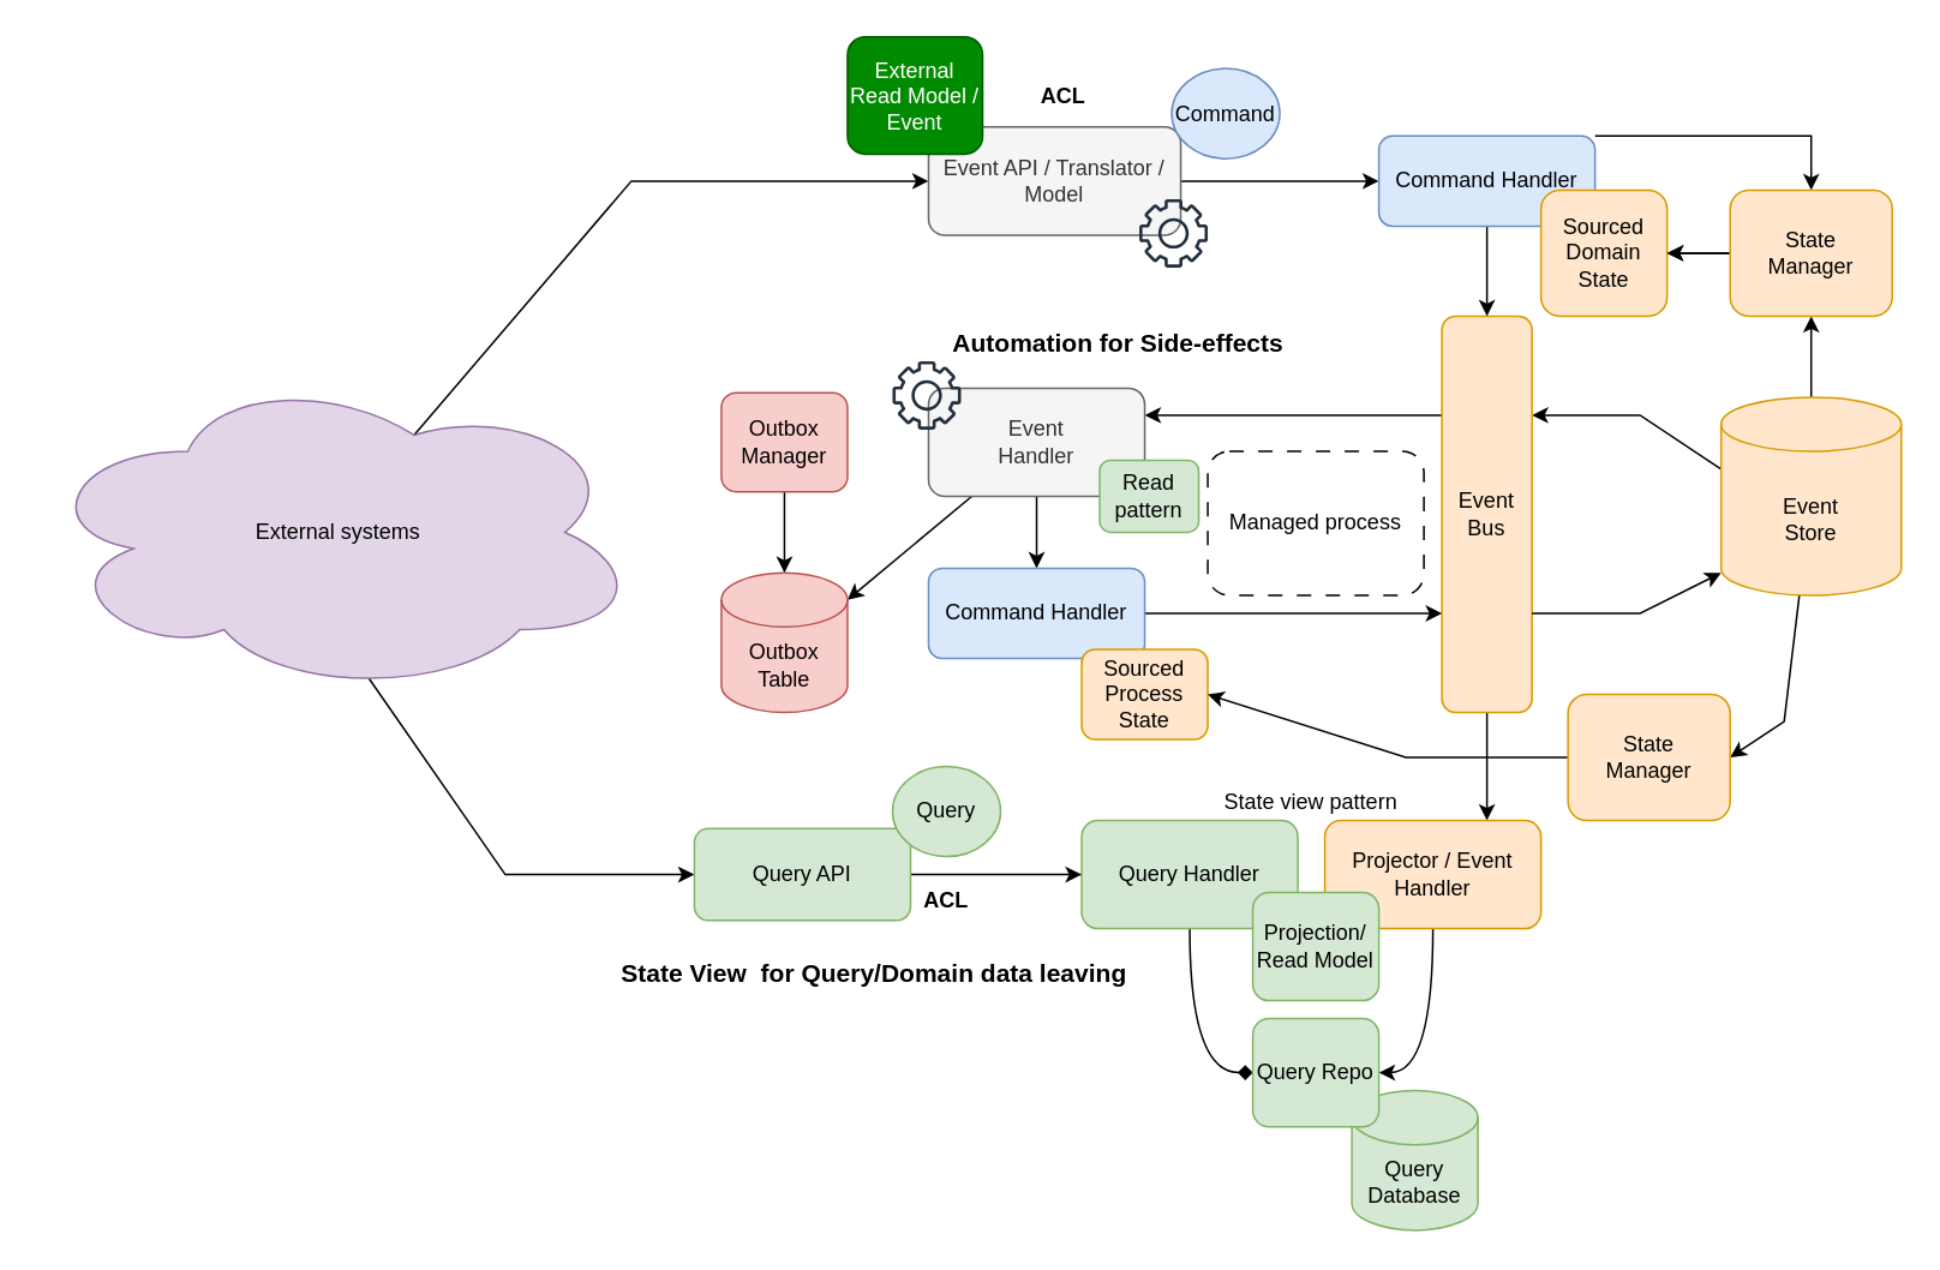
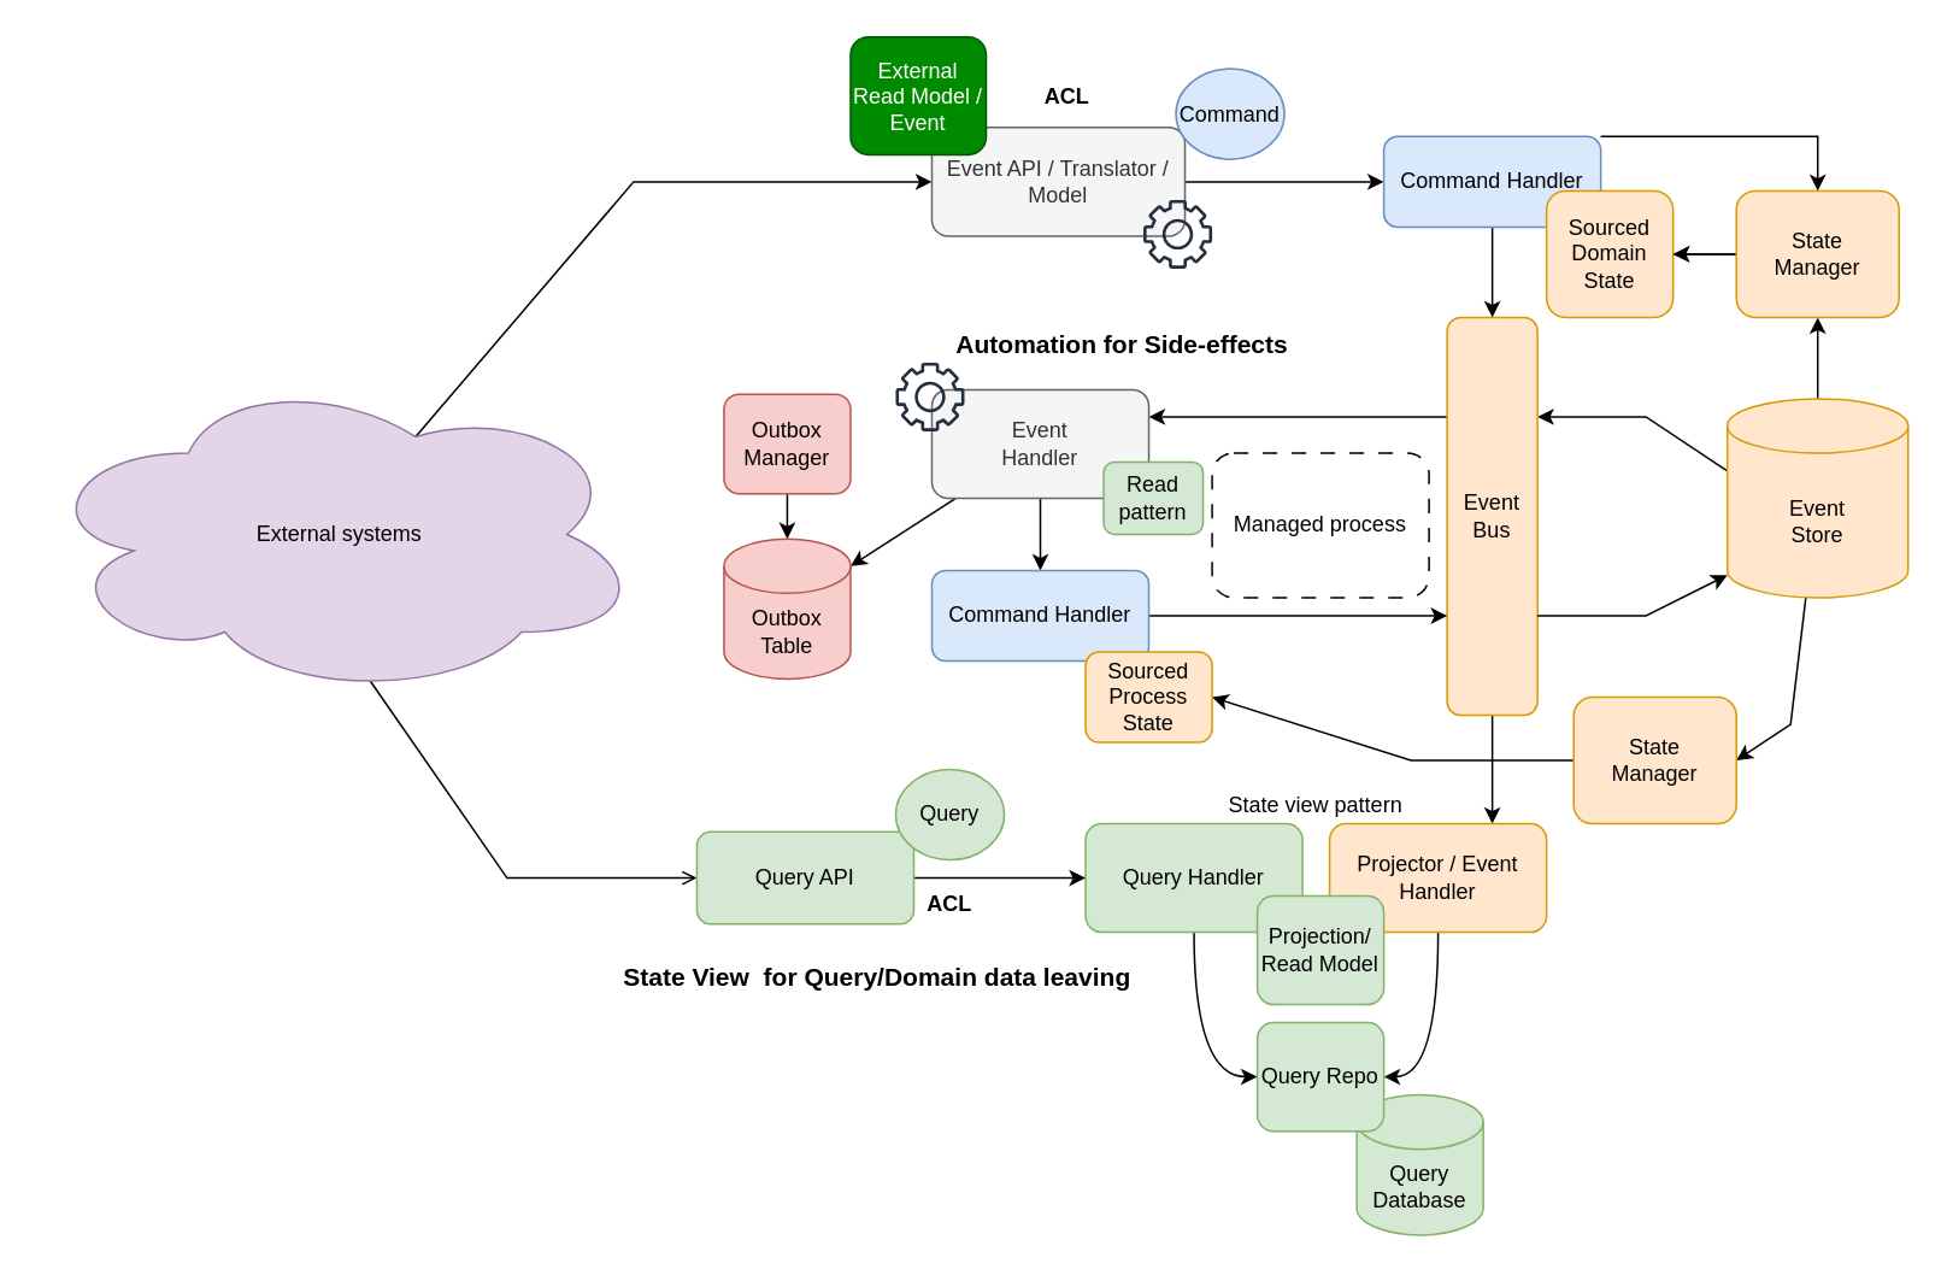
  <mxCell id="0" />
  <mxCell id="1" parent="0" />
  <mxCell id="2" style="rounded=0;orthogonalLoop=1;jettySize=auto;html=1;entryX=0.5;entryY=1;entryDx=0;entryDy=0;" edge="1" parent="1" source="5" target="27"><mxGeometry relative="1" as="geometry" /></mxCell>
  <mxCell id="3" style="rounded=0;orthogonalLoop=1;jettySize=auto;html=1;exitX=0;exitY=0;exitDx=0;exitDy=40;exitPerimeter=0;entryX=1;entryY=0.25;entryDx=0;entryDy=0;" edge="1" parent="1" source="5" target="8"><mxGeometry relative="1" as="geometry"><Array as="points"><mxPoint x="910" y="230" /></Array></mxGeometry></mxCell>
  <mxCell id="4" style="rounded=0;orthogonalLoop=1;jettySize=auto;html=1;entryX=1;entryY=0.5;entryDx=0;entryDy=0;" edge="1" parent="1" source="5" target="50"><mxGeometry relative="1" as="geometry"><Array as="points"><mxPoint x="990" y="400" /></Array></mxGeometry></mxCell>
  <mxCell id="5" value="&lt;div&gt;Event&lt;/div&gt;&lt;div&gt;Store&lt;/div&gt;" style="shape=cylinder3;whiteSpace=wrap;html=1;boundedLbl=1;backgroundOutline=1;size=15;fillColor=#ffe6cc;strokeColor=#d79b00;" vertex="1" parent="1"><mxGeometry x="955" y="220" width="100" height="110" as="geometry" /></mxCell>
  <mxCell id="6" style="rounded=0;orthogonalLoop=1;jettySize=auto;html=1;exitX=0;exitY=0.25;exitDx=0;exitDy=0;entryX=1;entryY=0.25;entryDx=0;entryDy=0;" edge="1" parent="1" source="8" target="11"><mxGeometry relative="1" as="geometry" /></mxCell>
  <mxCell id="7" style="edgeStyle=orthogonalEdgeStyle;rounded=0;orthogonalLoop=1;jettySize=auto;html=1;entryX=0.75;entryY=0;entryDx=0;entryDy=0;" edge="1" parent="1" source="8" target="36"><mxGeometry relative="1" as="geometry" /></mxCell>
  <mxCell id="8" value="&lt;div&gt;Event&lt;/div&gt;&lt;div&gt;Bus&lt;/div&gt;" style="rounded=1;whiteSpace=wrap;html=1;fillColor=#ffe6cc;strokeColor=#d79b00;" vertex="1" parent="1"><mxGeometry x="800" y="175" width="50" height="220" as="geometry" /></mxCell>
  <mxCell id="9" style="rounded=0;orthogonalLoop=1;jettySize=auto;html=1;entryX=1;entryY=0;entryDx=0;entryDy=15;entryPerimeter=0;" edge="1" parent="1" source="11" target="32"><mxGeometry relative="1" as="geometry" /></mxCell>
  <mxCell id="10" style="edgeStyle=orthogonalEdgeStyle;rounded=0;orthogonalLoop=1;jettySize=auto;html=1;entryX=0.5;entryY=0;entryDx=0;entryDy=0;" edge="1" parent="1" source="11" target="14"><mxGeometry relative="1" as="geometry" /></mxCell>
  <mxCell id="11" value="&lt;div&gt;Event&lt;/div&gt;&lt;div&gt;Handler&lt;/div&gt;" style="rounded=1;whiteSpace=wrap;html=1;fillColor=#f5f5f5;strokeColor=#666666;fontColor=#333333;" vertex="1" parent="1"><mxGeometry x="515" y="215" width="120" height="60" as="geometry" /></mxCell>
  <mxCell id="12" value="Read pattern" style="rounded=1;whiteSpace=wrap;html=1;fillColor=#d5e8d4;strokeColor=#82b366;" vertex="1" parent="1"><mxGeometry x="610" y="255" width="55" height="40" as="geometry" /></mxCell>
  <mxCell id="13" style="rounded=0;orthogonalLoop=1;jettySize=auto;html=1;entryX=0;entryY=0.75;entryDx=0;entryDy=0;" edge="1" parent="1" source="14" target="8"><mxGeometry relative="1" as="geometry" /></mxCell>
  <mxCell id="14" value="Command Handler" style="rounded=1;whiteSpace=wrap;html=1;fillColor=#dae8fc;strokeColor=#6c8ebf;" vertex="1" parent="1"><mxGeometry x="515" y="315" width="120" height="50" as="geometry" /></mxCell>
  <mxCell id="15" value="Sourced Process State" style="rounded=1;whiteSpace=wrap;html=1;fillColor=#ffe6cc;strokeColor=#d79b00;" vertex="1" parent="1"><mxGeometry x="600" y="360" width="70" height="50" as="geometry" /></mxCell>
  <mxCell id="16" style="rounded=0;orthogonalLoop=1;jettySize=auto;html=1;entryX=0;entryY=0.5;entryDx=0;entryDy=0;exitX=0.625;exitY=0.2;exitDx=0;exitDy=0;exitPerimeter=0;" edge="1" parent="1" source="18" target="20"><mxGeometry relative="1" as="geometry"><Array as="points"><mxPoint x="350" y="100" /></Array></mxGeometry></mxCell>
- <mxCell id="17" style="rounded=0;orthogonalLoop=1;jettySize=auto;html=1;entryX=0;entryY=0.5;entryDx=0;entryDy=0;exitX=0.55;exitY=0.95;exitDx=0;exitDy=0;exitPerimeter=0;" edge="1" parent="1" source="18" target="39"><mxGeometry relative="1" as="geometry"><Array as="points"><mxPoint x="280" y="485" /></Array></mxGeometry></mxCell>
+ <mxCell id="17" style="rounded=0;orthogonalLoop=1;jettySize=auto;html=1;entryX=0;entryY=0.5;entryDx=0;entryDy=0;exitX=0.55;exitY=0.95;exitDx=0;exitDy=0;exitPerimeter=0;endArrow=open;" edge="1" parent="1" source="18" target="39"><mxGeometry relative="1" as="geometry"><Array as="points"><mxPoint x="280" y="485" /></Array></mxGeometry></mxCell>
  <mxCell id="18" value="External systems" style="ellipse;shape=cloud;whiteSpace=wrap;html=1;fillColor=#e1d5e7;strokeColor=#9673a6;" vertex="1" parent="1"><mxGeometry x="20" y="205" width="335" height="180" as="geometry" /></mxCell>
  <mxCell id="19" style="edgeStyle=orthogonalEdgeStyle;rounded=0;orthogonalLoop=1;jettySize=auto;html=1;entryX=0;entryY=0.5;entryDx=0;entryDy=0;curved=1;" edge="1" parent="1" source="20" target="23"><mxGeometry relative="1" as="geometry" /></mxCell>
  <mxCell id="20" value="Event API / Translator / Model" style="rounded=1;whiteSpace=wrap;html=1;fillColor=#f5f5f5;fontColor=#333333;strokeColor=#666666;" vertex="1" parent="1"><mxGeometry x="515" y="70" width="140" height="60" as="geometry" /></mxCell>
  <mxCell id="21" style="edgeStyle=orthogonalEdgeStyle;rounded=0;orthogonalLoop=1;jettySize=auto;html=1;entryX=0.5;entryY=0;entryDx=0;entryDy=0;exitX=0.5;exitY=1;exitDx=0;exitDy=0;curved=1;" edge="1" parent="1" source="23" target="8"><mxGeometry relative="1" as="geometry" /></mxCell>
  <mxCell id="22" style="edgeStyle=orthogonalEdgeStyle;rounded=0;orthogonalLoop=1;jettySize=auto;html=1;entryX=0.5;entryY=0;entryDx=0;entryDy=0;exitX=1;exitY=0;exitDx=0;exitDy=0;" edge="1" parent="1" source="23" target="27"><mxGeometry relative="1" as="geometry"><Array as="points"><mxPoint x="1005" y="75" /></Array></mxGeometry></mxCell>
  <mxCell id="23" value="Command Handler" style="rounded=1;whiteSpace=wrap;html=1;fillColor=#dae8fc;strokeColor=#6c8ebf;" vertex="1" parent="1"><mxGeometry x="765" y="75" width="120" height="50" as="geometry" /></mxCell>
  <mxCell id="24" value="Sourced Domain State" style="rounded=1;whiteSpace=wrap;html=1;fillColor=#ffe6cc;strokeColor=#d79b00;" vertex="1" parent="1"><mxGeometry x="855" y="105" width="70" height="70" as="geometry" /></mxCell>
  <mxCell id="25" style="edgeStyle=orthogonalEdgeStyle;rounded=0;orthogonalLoop=1;jettySize=auto;html=1;entryX=1;entryY=0.5;entryDx=0;entryDy=0;curved=1;" edge="1" parent="1" source="27" target="24"><mxGeometry relative="1" as="geometry" /></mxCell>
  <mxCell id="26" value="" style="edgeStyle=orthogonalEdgeStyle;rounded=0;orthogonalLoop=1;jettySize=auto;html=1;" edge="1" parent="1" source="27" target="24"><mxGeometry relative="1" as="geometry" /></mxCell>
  <mxCell id="27" value="&lt;div&gt;State&lt;/div&gt;&lt;div&gt;Manager&lt;/div&gt;" style="rounded=1;whiteSpace=wrap;html=1;fillColor=#ffe6cc;strokeColor=#d79b00;" vertex="1" parent="1"><mxGeometry x="960" y="105" width="90" height="70" as="geometry" /></mxCell>
  <mxCell id="28" style="rounded=0;orthogonalLoop=1;jettySize=auto;html=1;exitX=1;exitY=0.75;exitDx=0;exitDy=0;entryX=0;entryY=0;entryDx=0;entryDy=97.5;entryPerimeter=0;" edge="1" parent="1" source="8" target="5"><mxGeometry relative="1" as="geometry"><Array as="points"><mxPoint x="910" y="340" /></Array></mxGeometry></mxCell>
  <mxCell id="29" style="edgeStyle=orthogonalEdgeStyle;rounded=0;orthogonalLoop=1;jettySize=auto;html=1;" edge="1" parent="1" source="30" target="32"><mxGeometry relative="1" as="geometry" /></mxCell>
  <mxCell id="30" value="Outbox&lt;br&gt;Manager" style="rounded=1;whiteSpace=wrap;html=1;fillColor=#f8cecc;strokeColor=#b85450;" vertex="1" parent="1"><mxGeometry x="400" y="217.5" width="70" height="55" as="geometry" /></mxCell>
  <mxCell id="31" value="External Read Model / Event" style="rounded=1;whiteSpace=wrap;html=1;fillColor=#008a00;fontColor=#ffffff;strokeColor=#005700;" vertex="1" parent="1"><mxGeometry x="470" y="20" width="75" height="65" as="geometry" /></mxCell>
- <mxCell id="32" value="&lt;div&gt;Outbox&lt;/div&gt;&lt;div&gt;Table&lt;/div&gt;" style="shape=cylinder3;whiteSpace=wrap;html=1;boundedLbl=1;backgroundOutline=1;size=15;fillColor=#f8cecc;strokeColor=#b85450;" vertex="1" parent="1"><mxGeometry x="400" y="317.5" width="70" height="77.5" as="geometry" /></mxCell>
- <mxCell id="33" style="edgeStyle=orthogonalEdgeStyle;rounded=0;orthogonalLoop=1;jettySize=auto;html=1;entryX=0;entryY=0.5;entryDx=0;entryDy=0;curved=1;endArrow=diamond;" edge="1" parent="1" source="34" target="41"><mxGeometry relative="1" as="geometry" /></mxCell>
+ <mxCell id="32" value="&lt;div&gt;Outbox&lt;/div&gt;&lt;div&gt;Table&lt;/div&gt;" style="shape=cylinder3;whiteSpace=wrap;html=1;boundedLbl=1;backgroundOutline=1;size=15;fillColor=#f8cecc;strokeColor=#b85450;" vertex="1" parent="1"><mxGeometry x="400" y="297.5" width="70" height="77.5" as="geometry" /></mxCell>
+ <mxCell id="33" style="edgeStyle=orthogonalEdgeStyle;rounded=0;orthogonalLoop=1;jettySize=auto;html=1;entryX=0;entryY=0.5;entryDx=0;entryDy=0;curved=1;" edge="1" parent="1" source="34" target="41"><mxGeometry relative="1" as="geometry" /></mxCell>
  <mxCell id="34" value="Query Handler" style="rounded=1;whiteSpace=wrap;html=1;fillColor=#d5e8d4;strokeColor=#82b366;" vertex="1" parent="1"><mxGeometry x="600" y="455" width="120" height="60" as="geometry" /></mxCell>
  <mxCell id="35" style="edgeStyle=orthogonalEdgeStyle;rounded=0;orthogonalLoop=1;jettySize=auto;html=1;entryX=1;entryY=0.5;entryDx=0;entryDy=0;curved=1;entryPerimeter=0;" edge="1" parent="1" source="36" target="41"><mxGeometry relative="1" as="geometry" /></mxCell>
  <mxCell id="36" value="Projector / Event Handler" style="rounded=1;whiteSpace=wrap;html=1;fillColor=#ffe6cc;strokeColor=#d79b00;" vertex="1" parent="1"><mxGeometry x="735" y="455" width="120" height="60" as="geometry" /></mxCell>
  <mxCell id="37" value="&lt;div&gt;Projection/&lt;/div&gt;Read Model" style="rounded=1;whiteSpace=wrap;html=1;fillColor=#d5e8d4;strokeColor=#82b366;" vertex="1" parent="1"><mxGeometry x="695" y="495" width="70" height="60" as="geometry" /></mxCell>
  <mxCell id="38" style="edgeStyle=orthogonalEdgeStyle;rounded=0;orthogonalLoop=1;jettySize=auto;html=1;" edge="1" parent="1" source="39" target="34"><mxGeometry relative="1" as="geometry" /></mxCell>
  <mxCell id="39" value="Query API" style="rounded=1;whiteSpace=wrap;html=1;fillColor=#d5e8d4;strokeColor=#82b366;" vertex="1" parent="1"><mxGeometry x="385" y="459.5" width="120" height="51" as="geometry" /></mxCell>
  <mxCell id="40" value="&lt;div&gt;Query&lt;/div&gt;&lt;div&gt;Database&lt;/div&gt;" style="shape=cylinder3;whiteSpace=wrap;html=1;boundedLbl=1;backgroundOutline=1;size=15;fillColor=#d5e8d4;strokeColor=#82b366;" vertex="1" parent="1"><mxGeometry x="750" y="605" width="70" height="77.5" as="geometry" /></mxCell>
  <mxCell id="41" value="Query Repo" style="rounded=1;whiteSpace=wrap;html=1;fillColor=#d5e8d4;strokeColor=#82b366;" vertex="1" parent="1"><mxGeometry x="695" y="565" width="70" height="60" as="geometry" /></mxCell>
  <mxCell id="42" value="Query" style="ellipse;whiteSpace=wrap;html=1;fillColor=#d5e8d4;strokeColor=#82b366;" vertex="1" parent="1"><mxGeometry x="495" y="425" width="60" height="50" as="geometry" /></mxCell>
  <mxCell id="43" value="&lt;div&gt;Managed process&lt;/div&gt;" style="whiteSpace=wrap;html=1;dashed=1;dashPattern=8 8;rounded=1;" vertex="1" parent="1"><mxGeometry x="670" y="250" width="120" height="80" as="geometry" /></mxCell>
  <mxCell id="44" value="&lt;font style=&quot;font-size: 14px;&quot;&gt;Automation for Side-effects&lt;/font&gt;" style="text;html=1;whiteSpace=wrap;strokeColor=none;fillColor=none;align=center;verticalAlign=middle;rounded=0;fontStyle=1" vertex="1" parent="1"><mxGeometry x="480" y="175" width="281" height="30" as="geometry" /></mxCell>
  <mxCell id="45" value="&lt;font style=&quot;font-size: 14px;&quot;&gt;State View&amp;nbsp; for Query/Domain data leaving&lt;/font&gt;" style="text;html=1;whiteSpace=wrap;strokeColor=none;fillColor=none;align=center;verticalAlign=middle;rounded=0;fontStyle=1" vertex="1" parent="1"><mxGeometry x="330" y="525" width="310" height="30" as="geometry" /></mxCell>
  <mxCell id="46" value="ACL" style="text;html=1;whiteSpace=wrap;strokeColor=none;fillColor=none;align=center;verticalAlign=middle;rounded=0;fontStyle=1" vertex="1" parent="1"><mxGeometry x="505" y="485" width="40" height="30" as="geometry" /></mxCell>
  <mxCell id="47" value="ACL" style="text;html=1;whiteSpace=wrap;strokeColor=none;fillColor=none;align=center;verticalAlign=middle;rounded=0;fontStyle=1" vertex="1" parent="1"><mxGeometry x="570" y="37.5" width="40" height="30" as="geometry" /></mxCell>
  <mxCell id="48" value="Command" style="ellipse;whiteSpace=wrap;html=1;fillColor=#dae8fc;strokeColor=#6c8ebf;" vertex="1" parent="1"><mxGeometry x="650" y="37.5" width="60" height="50" as="geometry" /></mxCell>
  <mxCell id="49" style="rounded=0;orthogonalLoop=1;jettySize=auto;html=1;entryX=1;entryY=0.5;entryDx=0;entryDy=0;" edge="1" parent="1" source="50" target="15"><mxGeometry relative="1" as="geometry"><Array as="points"><mxPoint x="780" y="420" /></Array></mxGeometry></mxCell>
  <mxCell id="50" value="&lt;div&gt;State&lt;/div&gt;&lt;div&gt;Manager&lt;/div&gt;" style="rounded=1;whiteSpace=wrap;html=1;fillColor=#ffe6cc;strokeColor=#d79b00;" vertex="1" parent="1"><mxGeometry x="870" y="385" width="90" height="70" as="geometry" /></mxCell>
  <mxCell id="51" value="" style="sketch=0;outlineConnect=0;fontColor=#232F3E;gradientColor=none;fillColor=#232F3D;strokeColor=none;dashed=0;verticalLabelPosition=bottom;verticalAlign=top;align=center;html=1;fontSize=12;fontStyle=0;aspect=fixed;pointerEvents=1;shape=mxgraph.aws4.gear;" vertex="1" parent="1"><mxGeometry x="632" y="110" width="38" height="38" as="geometry" /></mxCell>
  <mxCell id="52" value="" style="sketch=0;outlineConnect=0;fontColor=#232F3E;gradientColor=none;fillColor=#232F3D;strokeColor=none;dashed=0;verticalLabelPosition=bottom;verticalAlign=top;align=center;html=1;fontSize=12;fontStyle=0;aspect=fixed;pointerEvents=1;shape=mxgraph.aws4.gear;" vertex="1" parent="1"><mxGeometry x="495" y="200" width="38" height="38" as="geometry" /></mxCell>
  <mxCell id="53" value="State view pattern" style="text;html=1;whiteSpace=wrap;strokeColor=none;fillColor=none;align=center;verticalAlign=middle;rounded=0;" vertex="1" parent="1"><mxGeometry x="675" y="429.5" width="105" height="30" as="geometry" /></mxCell>
